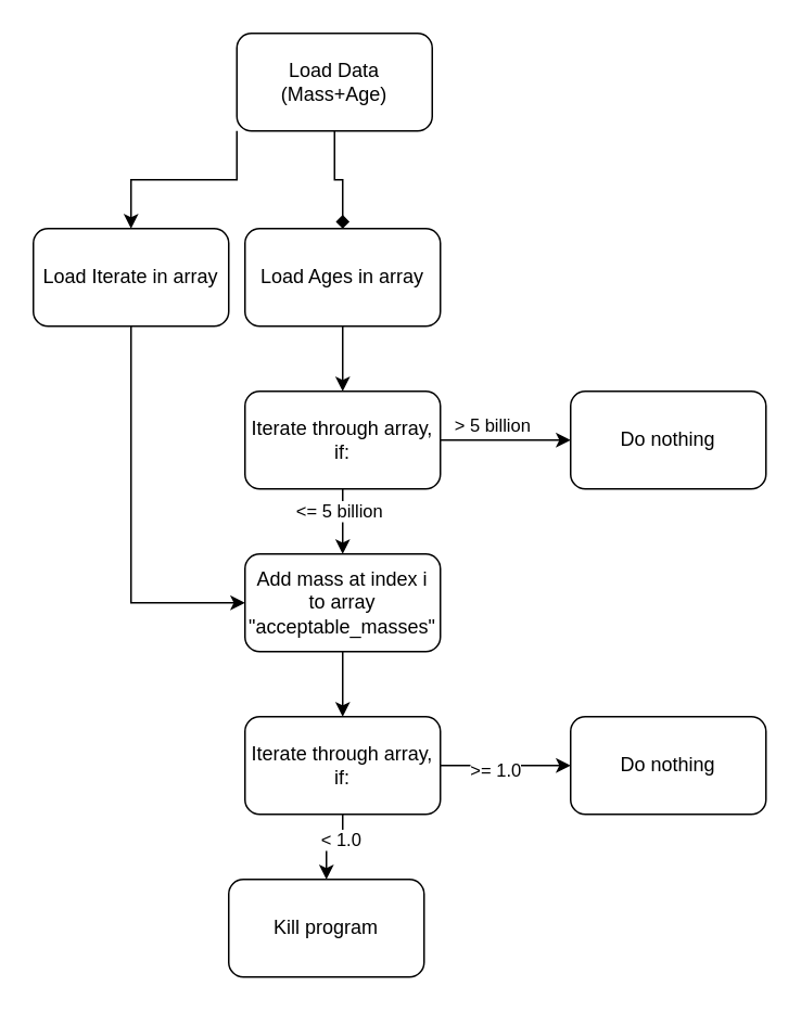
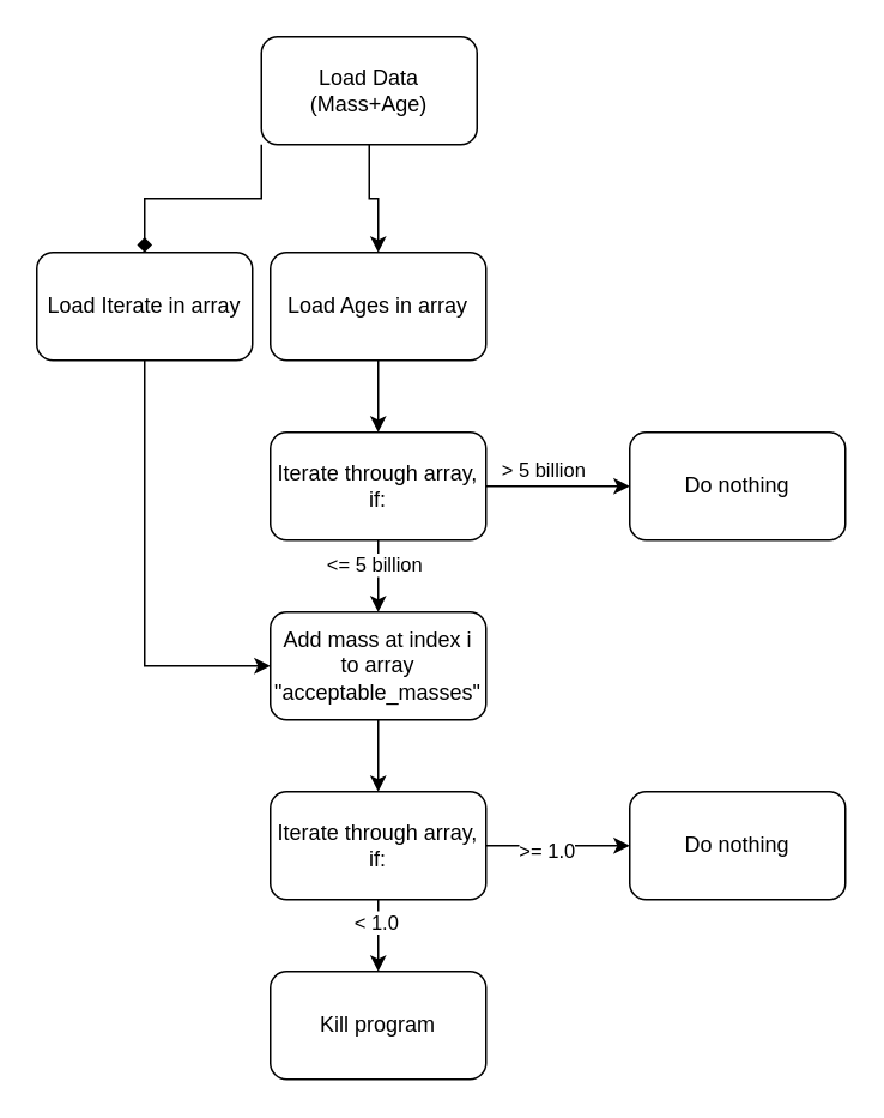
  <mxCell id="0" />
  <mxCell id="1" parent="0" />
- <mxCell id="2" style="edgeStyle=orthogonalEdgeStyle;rounded=0;orthogonalLoop=1;jettySize=auto;html=1;entryX=0.5;entryY=0;entryDx=0;entryDy=0;" edge="1" parent="1" source="4" target="6"><mxGeometry relative="1" as="geometry"><Array as="points"><mxPoint x="145" y="110" /><mxPoint x="80" y="110" /></Array></mxGeometry></mxCell>
- <mxCell id="3" style="edgeStyle=orthogonalEdgeStyle;rounded=0;orthogonalLoop=1;jettySize=auto;html=1;endArrow=diamond;" edge="1" parent="1" source="4" target="8"><mxGeometry relative="1" as="geometry" /></mxCell>
+ <mxCell id="2" style="edgeStyle=orthogonalEdgeStyle;rounded=0;orthogonalLoop=1;jettySize=auto;html=1;entryX=0.5;entryY=0;entryDx=0;entryDy=0;endArrow=diamond;" edge="1" parent="1" source="4" target="6"><mxGeometry relative="1" as="geometry"><Array as="points"><mxPoint x="145" y="110" /><mxPoint x="80" y="110" /></Array></mxGeometry></mxCell>
+ <mxCell id="3" style="edgeStyle=orthogonalEdgeStyle;rounded=0;orthogonalLoop=1;jettySize=auto;html=1;" edge="1" parent="1" source="4" target="8"><mxGeometry relative="1" as="geometry" /></mxCell>
  <mxCell id="4" value="&lt;div&gt;Load Data (Mass+Age)&lt;/div&gt;" style="rounded=1;whiteSpace=wrap;html=1;" vertex="1" parent="1"><mxGeometry x="145" y="20" width="120" height="60" as="geometry" /></mxCell>
  <mxCell id="5" style="edgeStyle=orthogonalEdgeStyle;rounded=0;orthogonalLoop=1;jettySize=auto;html=1;entryX=0;entryY=0.5;entryDx=0;entryDy=0;exitX=0.5;exitY=1;exitDx=0;exitDy=0;" edge="1" parent="1" source="6" target="17"><mxGeometry relative="1" as="geometry"><mxPoint x="80" y="370" as="targetPoint" /></mxGeometry></mxCell>
  <mxCell id="6" value="Load Iterate in array" style="rounded=1;whiteSpace=wrap;html=1;" vertex="1" parent="1"><mxGeometry x="20" y="140" width="120" height="60" as="geometry" /></mxCell>
  <mxCell id="7" value="" style="edgeStyle=orthogonalEdgeStyle;rounded=0;orthogonalLoop=1;jettySize=auto;html=1;" edge="1" parent="1" source="8" target="14"><mxGeometry relative="1" as="geometry" /></mxCell>
  <mxCell id="8" value="&lt;div&gt;Load Ages in array&lt;/div&gt;" style="rounded=1;whiteSpace=wrap;html=1;" vertex="1" parent="1"><mxGeometry x="150" y="140" width="120" height="60" as="geometry" /></mxCell>
  <mxCell id="9" style="edgeStyle=orthogonalEdgeStyle;rounded=0;orthogonalLoop=1;jettySize=auto;html=1;exitX=0.5;exitY=1;exitDx=0;exitDy=0;" edge="1" parent="1" source="8" target="8"><mxGeometry relative="1" as="geometry" /></mxCell>
  <mxCell id="10" value="" style="edgeStyle=orthogonalEdgeStyle;rounded=0;orthogonalLoop=1;jettySize=auto;html=1;" edge="1" parent="1" source="14" target="15"><mxGeometry relative="1" as="geometry" /></mxCell>
  <mxCell id="11" value="&amp;gt; 5 billion" style="edgeLabel;html=1;align=center;verticalAlign=middle;resizable=0;points=[];" vertex="1" connectable="0" parent="10"><mxGeometry x="-0.225" y="-3" relative="1" as="geometry"><mxPoint y="-13" as="offset" /></mxGeometry></mxCell>
  <mxCell id="12" value="" style="edgeStyle=orthogonalEdgeStyle;rounded=0;orthogonalLoop=1;jettySize=auto;html=1;" edge="1" parent="1" source="14" target="17"><mxGeometry relative="1" as="geometry" /></mxCell>
  <mxCell id="13" value="&amp;lt;= 5 billion" style="edgeLabel;html=1;align=center;verticalAlign=middle;resizable=0;points=[];" vertex="1" connectable="0" parent="12"><mxGeometry x="-0.35" y="-3" relative="1" as="geometry"><mxPoint as="offset" /></mxGeometry></mxCell>
  <mxCell id="14" value="&lt;div&gt;Iterate through array, if:&lt;br&gt;&lt;/div&gt;" style="rounded=1;whiteSpace=wrap;html=1;" vertex="1" parent="1"><mxGeometry x="150" y="240" width="120" height="60" as="geometry" /></mxCell>
  <mxCell id="15" value="Do nothing" style="whiteSpace=wrap;html=1;rounded=1;" vertex="1" parent="1"><mxGeometry x="350" y="240" width="120" height="60" as="geometry" /></mxCell>
  <mxCell id="16" value="" style="edgeStyle=orthogonalEdgeStyle;rounded=0;orthogonalLoop=1;jettySize=auto;html=1;" edge="1" parent="1" source="17" target="22"><mxGeometry relative="1" as="geometry" /></mxCell>
  <mxCell id="17" value="Add mass at index i to array &quot;acceptable_masses&quot;" style="whiteSpace=wrap;html=1;rounded=1;" vertex="1" parent="1"><mxGeometry x="150" y="340" width="120" height="60" as="geometry" /></mxCell>
  <mxCell id="18" value="" style="edgeStyle=orthogonalEdgeStyle;rounded=0;orthogonalLoop=1;jettySize=auto;html=1;" edge="1" parent="1" source="22" target="23"><mxGeometry relative="1" as="geometry" /></mxCell>
  <mxCell id="19" value="&amp;lt; 1.0" style="edgeLabel;html=1;align=center;verticalAlign=middle;resizable=0;points=[];" vertex="1" connectable="0" parent="18"><mxGeometry x="-0.4" y="-2" relative="1" as="geometry"><mxPoint as="offset" /></mxGeometry></mxCell>
  <mxCell id="20" value="" style="edgeStyle=orthogonalEdgeStyle;rounded=0;orthogonalLoop=1;jettySize=auto;html=1;" edge="1" parent="1" source="22" target="24"><mxGeometry relative="1" as="geometry" /></mxCell>
  <mxCell id="21" value="&amp;gt;= 1.0" style="edgeLabel;html=1;align=center;verticalAlign=middle;resizable=0;points=[];" vertex="1" connectable="0" parent="20"><mxGeometry x="-0.175" y="-2" relative="1" as="geometry"><mxPoint as="offset" /></mxGeometry></mxCell>
  <mxCell id="22" value="Iterate through array, if:" style="whiteSpace=wrap;html=1;rounded=1;" vertex="1" parent="1"><mxGeometry x="150" y="440" width="120" height="60" as="geometry" /></mxCell>
- <mxCell id="23" value="&lt;div&gt;Kill program&lt;/div&gt;" style="whiteSpace=wrap;html=1;rounded=1;" vertex="1" parent="1"><mxGeometry x="140" y="540" width="120" height="60" as="geometry" /></mxCell>
+ <mxCell id="23" value="&lt;div&gt;Kill program&lt;/div&gt;" style="whiteSpace=wrap;html=1;rounded=1;" vertex="1" parent="1"><mxGeometry x="150" y="540" width="120" height="60" as="geometry" /></mxCell>
  <mxCell id="24" value="Do nothing" style="whiteSpace=wrap;html=1;rounded=1;" vertex="1" parent="1"><mxGeometry x="350" y="440" width="120" height="60" as="geometry" /></mxCell>
